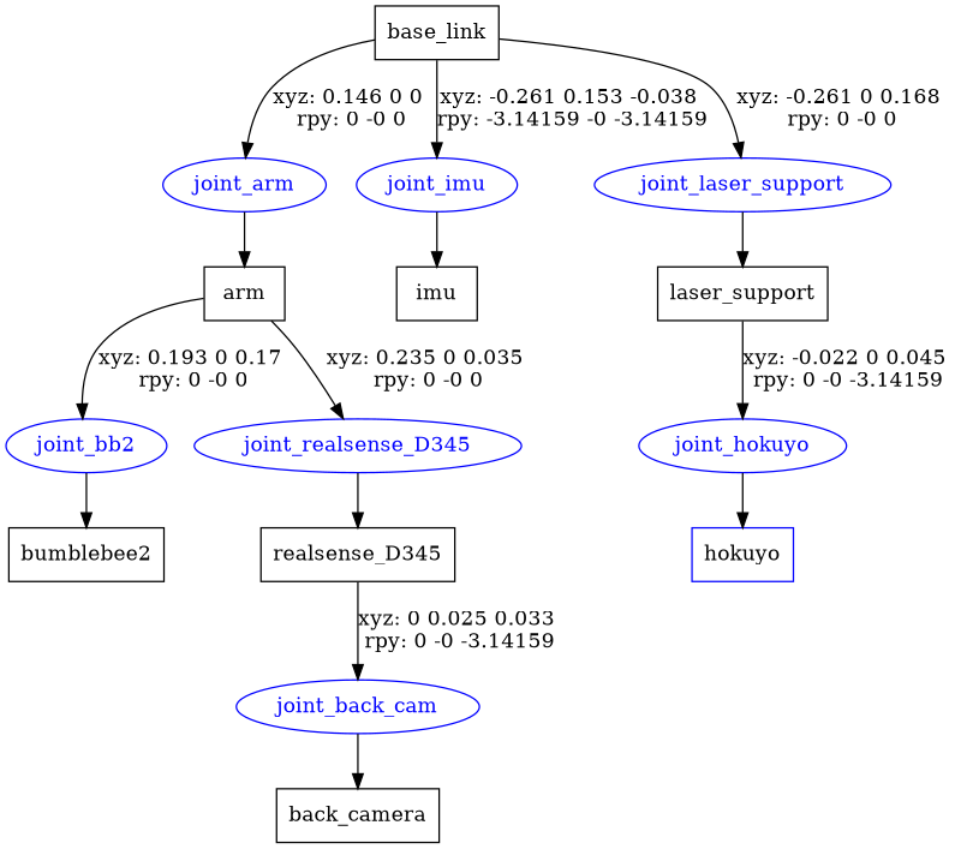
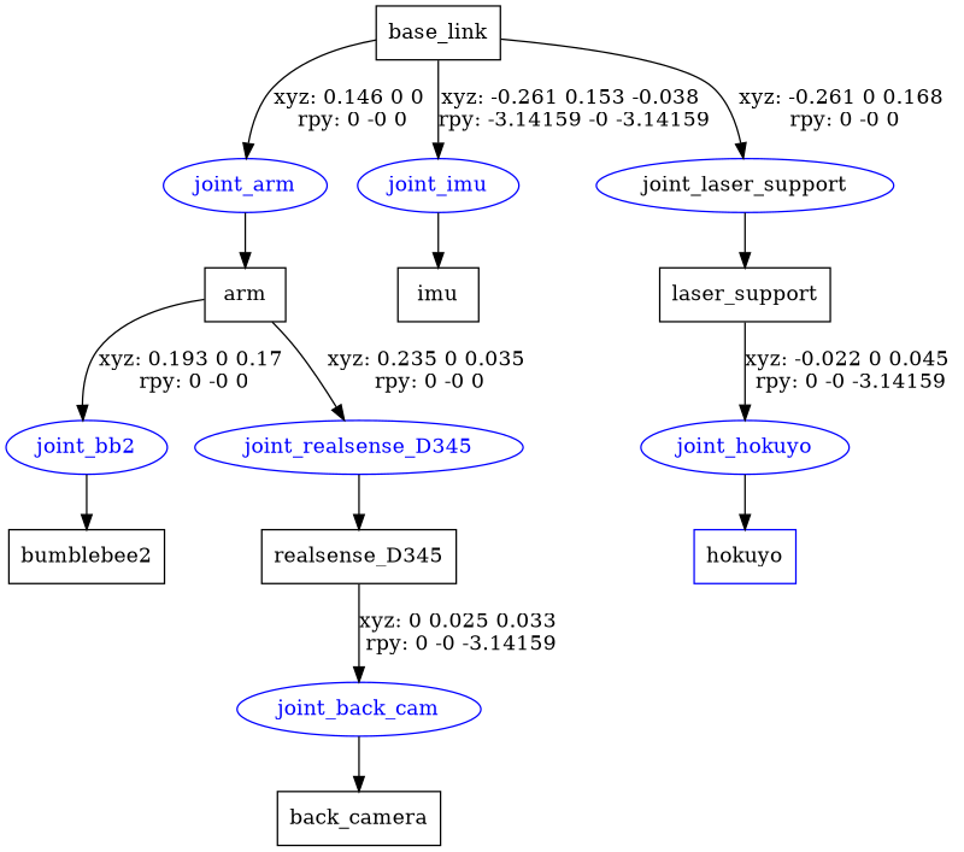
  digraph {
    node [shape=box color=blue]
    n1 [label=base_link color=""]
    joint_arm [fontcolor=blue shape=ellipse]
    joint_imu [fontcolor=blue shape=ellipse]
-   joint_laser_support [fontcolor=blue shape=ellipse]
+   joint_laser_support [fontcolor=black shape=ellipse]
    n5 [label=arm color=""]
    n6 [label=imu color=""]
    n7 [label=laser_support color=""]
    joint_bb2 [fontcolor=blue shape=ellipse]
    joint_realsense_D345 [fontcolor=blue shape=ellipse]
    n10 [label=bumblebee2 color=""]
    n11 [label=realsense_D345 color=""]
    joint_back_cam [fontcolor=blue shape=ellipse]
    n13 [label=back_camera color=""]
    joint_hokuyo [fontcolor=blue shape=ellipse]
    n15 [label=hokuyo]
    n1 -> joint_arm [label="xyz: 0.146 0 0 \nrpy: 0 -0 0"]
    n1 -> joint_imu [label="xyz: -0.261 0.153 -0.038 \nrpy: -3.14159 -0 -3.14159"]
    n1 -> joint_laser_support [label="xyz: -0.261 0 0.168 \nrpy: 0 -0 0"]
    joint_arm -> n5
    joint_imu -> n6
    joint_laser_support -> n7
    n5 -> joint_bb2 [label="xyz: 0.193 0 0.17 \nrpy: 0 -0 0"]
    n5 -> joint_realsense_D345 [label="xyz: 0.235 0 0.035 \nrpy: 0 -0 0"]
    n7 -> joint_hokuyo [label="xyz: -0.022 0 0.045 \nrpy: 0 -0 -3.14159"]
    joint_bb2 -> n10
    joint_realsense_D345 -> n11
    n11 -> joint_back_cam [label="xyz: 0 0.025 0.033 \nrpy: 0 -0 -3.14159"]
    joint_back_cam -> n13
    joint_hokuyo -> n15
  }
